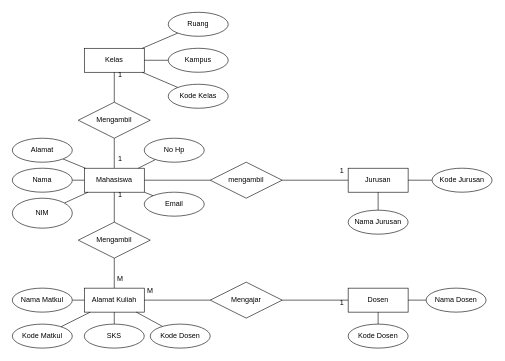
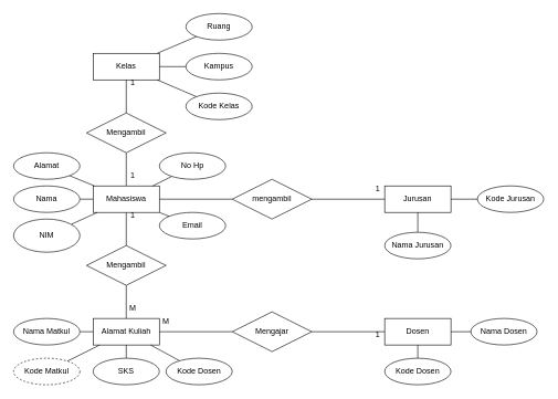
  <mxCell id="0" />
  <mxCell id="1" parent="0" />
  <mxCell id="2" style="edgeStyle=orthogonalEdgeStyle;rounded=0;orthogonalLoop=1;jettySize=auto;html=1;entryX=0.5;entryY=0;entryDx=0;entryDy=0;endArrow=none;endFill=0;" edge="1" parent="1" source="5" target="13"><mxGeometry relative="1" as="geometry" /></mxCell>
  <mxCell id="3" style="edgeStyle=orthogonalEdgeStyle;rounded=0;orthogonalLoop=1;jettySize=auto;html=1;endArrow=none;endFill=0;" edge="1" parent="1" source="5" target="11"><mxGeometry relative="1" as="geometry" /></mxCell>
  <mxCell id="4" style="edgeStyle=orthogonalEdgeStyle;rounded=0;orthogonalLoop=1;jettySize=auto;html=1;endArrow=none;endFill=0;" edge="1" parent="1" source="5" target="18"><mxGeometry relative="1" as="geometry" /></mxCell>
  <mxCell id="5" value="Mahasiswa" style="whiteSpace=wrap;html=1;align=center;" vertex="1" parent="1"><mxGeometry x="140" y="280" width="100" height="40" as="geometry" /></mxCell>
  <mxCell id="6" value="Jurusan" style="whiteSpace=wrap;html=1;align=center;" vertex="1" parent="1"><mxGeometry x="580" y="280" width="100" height="40" as="geometry" /></mxCell>
  <mxCell id="7" value="Alamat Kuliah" style="whiteSpace=wrap;html=1;align=center;" vertex="1" parent="1"><mxGeometry x="140" y="480" width="100" height="40" as="geometry" /></mxCell>
  <mxCell id="8" style="edgeStyle=orthogonalEdgeStyle;rounded=0;orthogonalLoop=1;jettySize=auto;html=1;endArrow=none;endFill=0;" edge="1" parent="1" source="9" target="15"><mxGeometry relative="1" as="geometry" /></mxCell>
  <mxCell id="9" value="Dosen" style="whiteSpace=wrap;html=1;align=center;" vertex="1" parent="1"><mxGeometry x="580" y="480" width="100" height="40" as="geometry" /></mxCell>
  <mxCell id="10" style="edgeStyle=orthogonalEdgeStyle;rounded=0;orthogonalLoop=1;jettySize=auto;html=1;endArrow=none;endFill=0;" edge="1" parent="1" source="11" target="6"><mxGeometry relative="1" as="geometry" /></mxCell>
  <mxCell id="11" value="mengambil" style="shape=rhombus;perimeter=rhombusPerimeter;whiteSpace=wrap;html=1;align=center;" vertex="1" parent="1"><mxGeometry x="350" y="270" width="120" height="60" as="geometry" /></mxCell>
  <mxCell id="12" style="edgeStyle=orthogonalEdgeStyle;rounded=0;orthogonalLoop=1;jettySize=auto;html=1;endArrow=none;endFill=0;" edge="1" parent="1" source="13" target="7"><mxGeometry relative="1" as="geometry" /></mxCell>
  <mxCell id="13" value="Mengambil" style="shape=rhombus;perimeter=rhombusPerimeter;whiteSpace=wrap;html=1;align=center;" vertex="1" parent="1"><mxGeometry x="130" y="370" width="120" height="60" as="geometry" /></mxCell>
  <mxCell id="14" style="edgeStyle=orthogonalEdgeStyle;rounded=0;orthogonalLoop=1;jettySize=auto;html=1;endArrow=none;endFill=0;" edge="1" parent="1" source="15" target="7"><mxGeometry relative="1" as="geometry" /></mxCell>
  <mxCell id="15" value="Mengajar" style="shape=rhombus;perimeter=rhombusPerimeter;whiteSpace=wrap;html=1;align=center;" vertex="1" parent="1"><mxGeometry x="350" y="470" width="120" height="60" as="geometry" /></mxCell>
  <mxCell id="16" value="Kelas" style="whiteSpace=wrap;html=1;align=center;" vertex="1" parent="1"><mxGeometry x="140" y="80" width="100" height="40" as="geometry" /></mxCell>
  <mxCell id="17" style="edgeStyle=orthogonalEdgeStyle;rounded=0;orthogonalLoop=1;jettySize=auto;html=1;entryX=0.5;entryY=1;entryDx=0;entryDy=0;endArrow=none;endFill=0;" edge="1" parent="1" source="18" target="16"><mxGeometry relative="1" as="geometry" /></mxCell>
  <mxCell id="18" value="Mengambil" style="shape=rhombus;perimeter=rhombusPerimeter;whiteSpace=wrap;html=1;align=center;" vertex="1" parent="1"><mxGeometry x="130" y="170" width="120" height="60" as="geometry" /></mxCell>
  <mxCell id="19" value="1" style="text;html=1;align=center;verticalAlign=middle;whiteSpace=wrap;rounded=0;" vertex="1" parent="1"><mxGeometry x="540" y="270" width="60" height="30" as="geometry" /></mxCell>
  <mxCell id="20" value="1" style="text;html=1;align=center;verticalAlign=middle;whiteSpace=wrap;rounded=0;" vertex="1" parent="1"><mxGeometry x="170" y="110" width="60" height="30" as="geometry" /></mxCell>
  <mxCell id="21" value="1" style="text;html=1;align=center;verticalAlign=middle;whiteSpace=wrap;rounded=0;" vertex="1" parent="1"><mxGeometry x="170" y="310" width="60" height="30" as="geometry" /></mxCell>
  <mxCell id="22" value="1" style="text;html=1;align=center;verticalAlign=middle;whiteSpace=wrap;rounded=0;" vertex="1" parent="1"><mxGeometry x="170" y="250" width="60" height="30" as="geometry" /></mxCell>
  <mxCell id="23" value="1" style="text;html=1;align=center;verticalAlign=middle;whiteSpace=wrap;rounded=0;" vertex="1" parent="1"><mxGeometry x="540" y="490" width="60" height="30" as="geometry" /></mxCell>
  <mxCell id="24" value="M" style="text;html=1;align=center;verticalAlign=middle;whiteSpace=wrap;rounded=0;" vertex="1" parent="1"><mxGeometry x="170" y="450" width="60" height="30" as="geometry" /></mxCell>
  <mxCell id="25" value="M" style="text;html=1;align=center;verticalAlign=middle;whiteSpace=wrap;rounded=0;" vertex="1" parent="1"><mxGeometry x="220" y="470" width="60" height="30" as="geometry" /></mxCell>
  <mxCell id="26" style="rounded=0;orthogonalLoop=1;jettySize=auto;html=1;endArrow=none;endFill=0;" edge="1" parent="1" source="27" target="16"><mxGeometry relative="1" as="geometry" /></mxCell>
  <mxCell id="27" value="Kampus" style="ellipse;whiteSpace=wrap;html=1;align=center;labelBackgroundColor=default;" vertex="1" parent="1"><mxGeometry x="280" y="80" width="100" height="40" as="geometry" /></mxCell>
  <mxCell id="28" style="rounded=0;orthogonalLoop=1;jettySize=auto;html=1;endArrow=none;endFill=0;" edge="1" parent="1" source="29" target="16"><mxGeometry relative="1" as="geometry" /></mxCell>
  <mxCell id="29" value="Kode Kelas" style="ellipse;whiteSpace=wrap;html=1;align=center;labelBackgroundColor=default;" vertex="1" parent="1"><mxGeometry x="280" y="140" width="100" height="40" as="geometry" /></mxCell>
  <mxCell id="30" style="edgeStyle=none;rounded=0;orthogonalLoop=1;jettySize=auto;html=1;endArrow=none;endFill=0;" edge="1" parent="1" source="31" target="5"><mxGeometry relative="1" as="geometry" /></mxCell>
  <mxCell id="31" value="NIM" style="ellipse;whiteSpace=wrap;html=1;align=center;labelBackgroundColor=default;" vertex="1" parent="1"><mxGeometry x="20" y="330" width="100" height="50" as="geometry" /></mxCell>
  <mxCell id="32" style="edgeStyle=none;rounded=0;orthogonalLoop=1;jettySize=auto;html=1;endArrow=none;endFill=0;" edge="1" parent="1" source="33" target="5"><mxGeometry relative="1" as="geometry" /></mxCell>
  <mxCell id="33" value="Nama" style="ellipse;whiteSpace=wrap;html=1;align=center;labelBackgroundColor=default;" vertex="1" parent="1"><mxGeometry y="280" width="100" height="40" as="geometry" x="20" /></mxCell>
  <mxCell id="34" style="edgeStyle=none;rounded=0;orthogonalLoop=1;jettySize=auto;html=1;endArrow=none;endFill=0;" edge="1" parent="1" source="35" target="16"><mxGeometry relative="1" as="geometry" /></mxCell>
  <mxCell id="35" value="Ruang" style="ellipse;whiteSpace=wrap;html=1;align=center;labelBackgroundColor=default;" vertex="1" parent="1"><mxGeometry x="280" width="100" height="40" as="geometry" y="20" /></mxCell>
  <mxCell id="36" style="edgeStyle=none;rounded=0;orthogonalLoop=1;jettySize=auto;html=1;endArrow=none;endFill=0;" edge="1" parent="1" source="37" target="5"><mxGeometry relative="1" as="geometry" /></mxCell>
  <mxCell id="37" value="Alamat" style="ellipse;whiteSpace=wrap;html=1;align=center;labelBackgroundColor=default;" vertex="1" parent="1"><mxGeometry y="230" width="100" height="40" as="geometry" x="20" /></mxCell>
  <mxCell id="38" style="edgeStyle=none;rounded=0;orthogonalLoop=1;jettySize=auto;html=1;endArrow=none;endFill=0;" edge="1" parent="1" source="39" target="5"><mxGeometry relative="1" as="geometry" /></mxCell>
  <mxCell id="39" value="No Hp" style="ellipse;whiteSpace=wrap;html=1;align=center;labelBackgroundColor=default;" vertex="1" parent="1"><mxGeometry x="240" y="230" width="100" height="40" as="geometry" /></mxCell>
  <mxCell id="40" style="edgeStyle=none;rounded=0;orthogonalLoop=1;jettySize=auto;html=1;endArrow=none;endFill=0;" edge="1" parent="1" source="41" target="5"><mxGeometry relative="1" as="geometry" /></mxCell>
  <mxCell id="41" value="Email" style="ellipse;whiteSpace=wrap;html=1;align=center;labelBackgroundColor=default;" vertex="1" parent="1"><mxGeometry x="240" y="320" width="100" height="40" as="geometry" /></mxCell>
  <mxCell id="42" style="edgeStyle=none;rounded=0;orthogonalLoop=1;jettySize=auto;html=1;endArrow=none;endFill=0;" edge="1" parent="1" source="43" target="9"><mxGeometry relative="1" as="geometry" /></mxCell>
  <mxCell id="43" value="Kode Dosen" style="ellipse;whiteSpace=wrap;html=1;align=center;labelBackgroundColor=default;" vertex="1" parent="1"><mxGeometry x="580" y="540" width="100" height="40" as="geometry" /></mxCell>
  <mxCell id="44" style="edgeStyle=none;rounded=0;orthogonalLoop=1;jettySize=auto;html=1;endArrow=none;endFill=0;" edge="1" parent="1" source="45" target="7"><mxGeometry relative="1" as="geometry" /></mxCell>
- <mxCell id="45" value="Kode Matkul" style="ellipse;whiteSpace=wrap;html=1;align=center;labelBackgroundColor=default;" vertex="1" parent="1"><mxGeometry y="540" width="100" height="40" as="geometry" x="20" /></mxCell>
+ <mxCell id="45" value="Kode Matkul" style="ellipse;whiteSpace=wrap;html=1;align=center;labelBackgroundColor=default;dashed=1;" vertex="1" parent="1"><mxGeometry y="540" width="100" height="40" as="geometry" x="20" /></mxCell>
  <mxCell id="46" style="edgeStyle=none;rounded=0;orthogonalLoop=1;jettySize=auto;html=1;endArrow=none;endFill=0;" edge="1" parent="1" source="47" target="7"><mxGeometry relative="1" as="geometry" /></mxCell>
  <mxCell id="47" value="Nama Matkul" style="ellipse;whiteSpace=wrap;html=1;align=center;labelBackgroundColor=default;" vertex="1" parent="1"><mxGeometry y="480" width="100" height="40" as="geometry" x="20" /></mxCell>
  <mxCell id="48" style="edgeStyle=none;rounded=0;orthogonalLoop=1;jettySize=auto;html=1;endArrow=none;endFill=0;" edge="1" parent="1" source="49" target="7"><mxGeometry relative="1" as="geometry" /></mxCell>
  <mxCell id="49" value="Kode Dosen" style="ellipse;whiteSpace=wrap;html=1;align=center;labelBackgroundColor=default;" vertex="1" parent="1"><mxGeometry x="250" y="540" width="100" height="40" as="geometry" /></mxCell>
  <mxCell id="50" style="edgeStyle=none;rounded=0;orthogonalLoop=1;jettySize=auto;html=1;endArrow=none;endFill=0;" edge="1" parent="1" source="51" target="7"><mxGeometry relative="1" as="geometry" /></mxCell>
  <mxCell id="51" value="SKS" style="ellipse;whiteSpace=wrap;html=1;align=center;labelBackgroundColor=default;" vertex="1" parent="1"><mxGeometry x="140" y="540" width="100" height="40" as="geometry" /></mxCell>
  <mxCell id="52" style="edgeStyle=none;rounded=0;orthogonalLoop=1;jettySize=auto;html=1;endArrow=none;endFill=0;" edge="1" parent="1" source="53" target="9"><mxGeometry relative="1" as="geometry" /></mxCell>
  <mxCell id="53" value="Nama Dosen" style="ellipse;whiteSpace=wrap;html=1;align=center;labelBackgroundColor=default;" vertex="1" parent="1"><mxGeometry x="710" y="480" width="100" height="40" as="geometry" /></mxCell>
  <mxCell id="54" style="edgeStyle=none;rounded=0;orthogonalLoop=1;jettySize=auto;html=1;endArrow=none;endFill=0;" edge="1" parent="1" source="55" target="6"><mxGeometry relative="1" as="geometry" /></mxCell>
  <mxCell id="55" value="Kode Jurusan" style="ellipse;whiteSpace=wrap;html=1;align=center;labelBackgroundColor=default;" vertex="1" parent="1"><mxGeometry x="720" y="280" width="100" height="40" as="geometry" /></mxCell>
  <mxCell id="56" style="edgeStyle=none;rounded=0;orthogonalLoop=1;jettySize=auto;html=1;endArrow=none;endFill=0;" edge="1" parent="1" source="57" target="6"><mxGeometry relative="1" as="geometry" /></mxCell>
  <mxCell id="57" value="Nama Jurusan" style="ellipse;whiteSpace=wrap;html=1;align=center;labelBackgroundColor=default;" vertex="1" parent="1"><mxGeometry x="580" y="350" width="100" height="40" as="geometry" /></mxCell>
